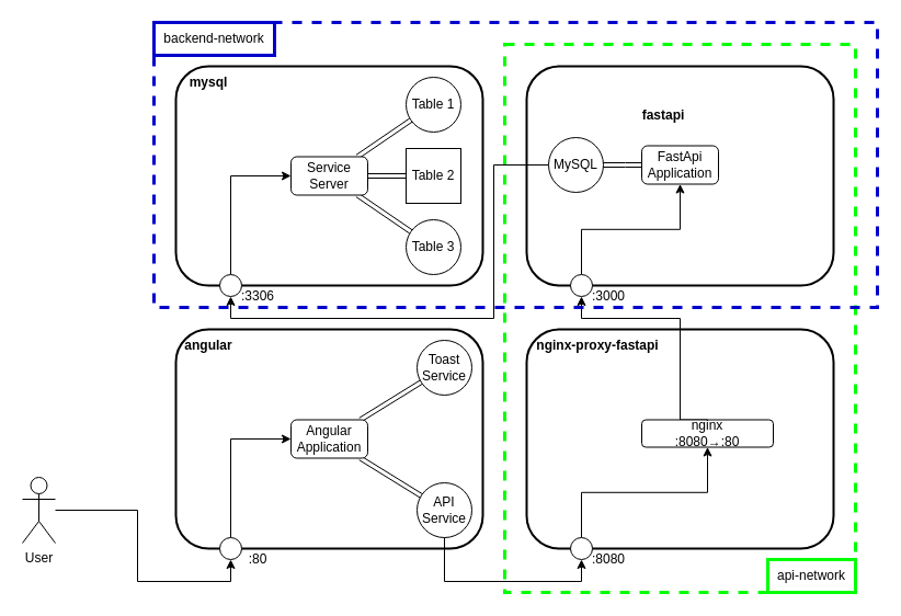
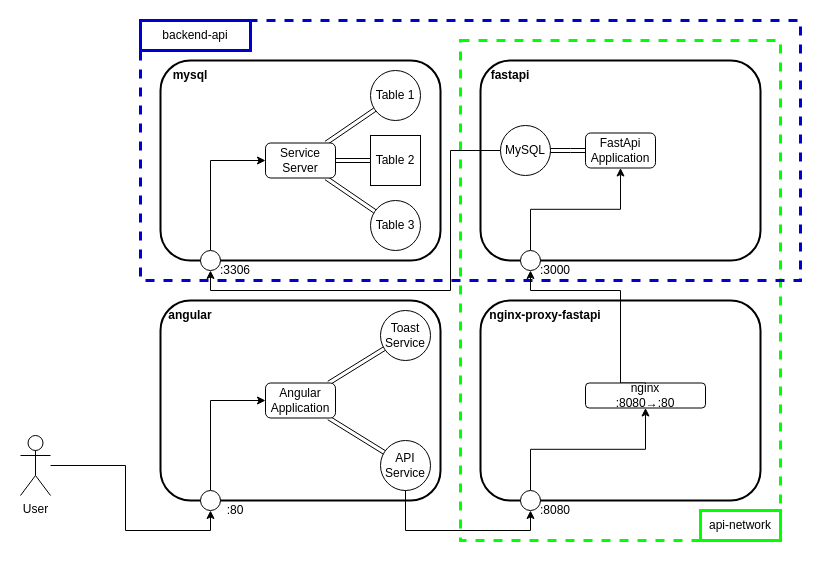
  <mxCell id="0" />
  <mxCell id="1" parent="0" />
  <mxCell id="2" value="" style="rounded=0;whiteSpace=wrap;html=1;fillColor=none;dashed=1;strokeColor=#00FF00;strokeWidth=3;" vertex="1" parent="1"><mxGeometry x="460" y="40" width="320" height="500" as="geometry" /></mxCell>
  <mxCell id="3" value="" style="rounded=0;whiteSpace=wrap;html=1;fillColor=none;dashed=1;strokeColor=#0000CC;strokeWidth=3;" vertex="1" parent="1"><mxGeometry x="140" y="20" width="660" height="260" as="geometry" /></mxCell>
  <mxCell id="4" value="api-network" style="text;html=1;strokeColor=#00FF00;fillColor=none;align=center;verticalAlign=middle;whiteSpace=wrap;rounded=0;strokeWidth=3;" vertex="1" parent="1"><mxGeometry x="700" y="510" width="80" height="30" as="geometry" /></mxCell>
- <mxCell id="5" value="backend-network" style="text;html=1;strokeColor=#0000CC;fillColor=none;align=center;verticalAlign=middle;whiteSpace=wrap;rounded=0;strokeWidth=3;" vertex="1" parent="1"><mxGeometry x="140" y="20" width="110" height="30" as="geometry" /></mxCell>
+ <mxCell id="5" value="backend-api" style="text;html=1;strokeColor=#0000CC;fillColor=none;align=center;verticalAlign=middle;whiteSpace=wrap;rounded=0;strokeWidth=3;" vertex="1" parent="1"><mxGeometry x="140" y="20" width="110" height="30" as="geometry" /></mxCell>
  <mxCell id="6" style="edgeStyle=orthogonalEdgeStyle;rounded=0;orthogonalLoop=1;jettySize=auto;html=1;entryX=0.5;entryY=1;entryDx=0;entryDy=0;fontFamily=Helvetica;startArrow=none;startFill=0;endArrow=classic;endFill=1;" edge="1" parent="1" source="7" target="26"><mxGeometry relative="1" as="geometry" /></mxCell>
  <mxCell id="7" value="User" style="shape=umlActor;verticalLabelPosition=bottom;verticalAlign=top;html=1;outlineConnect=0;fillColor=none;" vertex="1" parent="1"><mxGeometry x="20" y="435" width="30" height="60" as="geometry" /></mxCell>
  <mxCell id="8" value="" style="rounded=1;whiteSpace=wrap;html=1;fillColor=none;strokeWidth=2;" vertex="1" parent="1"><mxGeometry x="160" y="60" width="280" height="200" as="geometry" /></mxCell>
  <mxCell id="9" value="mysql" style="text;html=1;strokeColor=none;fillColor=none;align=center;verticalAlign=middle;whiteSpace=wrap;rounded=0;fontStyle=1" vertex="1" parent="1"><mxGeometry x="160" y="60" width="60" height="30" as="geometry" /></mxCell>
  <mxCell id="10" value="" style="rounded=1;whiteSpace=wrap;html=1;fillColor=none;strokeWidth=2;" vertex="1" parent="1"><mxGeometry x="480" y="60" width="280" height="200" as="geometry" /></mxCell>
- <mxCell id="11" value="fastapi" style="text;html=1;strokeColor=none;fillColor=none;align=center;verticalAlign=middle;whiteSpace=wrap;rounded=0;fontStyle=1" vertex="1" parent="1"><mxGeometry x="575" y="90" width="60" height="30" as="geometry" /></mxCell>
+ <mxCell id="11" value="fastapi" style="text;html=1;strokeColor=none;fillColor=none;align=center;verticalAlign=middle;whiteSpace=wrap;rounded=0;fontStyle=1" vertex="1" parent="1"><mxGeometry x="480" y="60" width="60" height="30" as="geometry" /></mxCell>
  <mxCell id="12" value="" style="rounded=1;whiteSpace=wrap;html=1;fillColor=none;strokeWidth=2;" vertex="1" parent="1"><mxGeometry x="480" y="300" width="280" height="200" as="geometry" /></mxCell>
  <mxCell id="13" value="nginx-proxy-fastapi" style="text;html=1;strokeColor=none;fillColor=none;align=center;verticalAlign=middle;whiteSpace=wrap;rounded=0;fontStyle=1" vertex="1" parent="1"><mxGeometry x="480" y="300" width="130" height="30" as="geometry" /></mxCell>
  <mxCell id="14" value="" style="rounded=1;whiteSpace=wrap;html=1;fillColor=none;strokeWidth=2;" vertex="1" parent="1"><mxGeometry x="160" y="300" width="280" height="200" as="geometry" /></mxCell>
  <mxCell id="15" value="angular" style="text;html=1;strokeColor=none;fillColor=none;align=center;verticalAlign=middle;whiteSpace=wrap;rounded=0;fontStyle=1" vertex="1" parent="1"><mxGeometry x="160" y="300" width="60" height="30" as="geometry" /></mxCell>
  <mxCell id="16" style="edgeStyle=orthogonalEdgeStyle;rounded=0;orthogonalLoop=1;jettySize=auto;html=1;exitX=0.5;exitY=0;exitDx=0;exitDy=0;entryX=0.5;entryY=1;entryDx=0;entryDy=0;startArrow=none;startFill=0;" edge="1" parent="1" source="34" target="23"><mxGeometry relative="1" as="geometry"><mxPoint x="635" y="375" as="sourcePoint" /><Array as="points"><mxPoint x="620" y="290" /><mxPoint x="530" y="290" /></Array></mxGeometry></mxCell>
  <mxCell id="17" style="edgeStyle=orthogonalEdgeStyle;rounded=0;orthogonalLoop=1;jettySize=auto;html=1;exitX=0.5;exitY=1;exitDx=0;exitDy=0;entryX=0.5;entryY=1;entryDx=0;entryDy=0;startArrow=none;startFill=0;" edge="1" parent="1" source="18" target="20"><mxGeometry relative="1" as="geometry" /></mxCell>
  <mxCell id="18" value="API&lt;br&gt;Service" style="ellipse;whiteSpace=wrap;html=1;fillColor=none;" vertex="1" parent="1"><mxGeometry x="380" y="440" width="50" height="50" as="geometry" /></mxCell>
  <mxCell id="19" style="edgeStyle=orthogonalEdgeStyle;rounded=0;orthogonalLoop=1;jettySize=auto;html=1;exitX=0.5;exitY=0;exitDx=0;exitDy=0;entryX=0.5;entryY=1;entryDx=0;entryDy=0;startArrow=none;startFill=0;" edge="1" parent="1" source="20" target="34"><mxGeometry relative="1" as="geometry"><mxPoint x="635" y="425" as="targetPoint" /></mxGeometry></mxCell>
  <mxCell id="20" value="" style="ellipse;whiteSpace=wrap;html=1;fillColor=default;" vertex="1" parent="1"><mxGeometry x="520" y="490" width="20" height="20" as="geometry" /></mxCell>
  <mxCell id="21" value=":8080" style="text;html=1;strokeColor=none;fillColor=none;align=center;verticalAlign=middle;whiteSpace=wrap;rounded=0;" vertex="1" parent="1"><mxGeometry x="540" y="500" width="30" height="20" as="geometry" /></mxCell>
  <mxCell id="22" style="edgeStyle=orthogonalEdgeStyle;rounded=0;orthogonalLoop=1;jettySize=auto;html=1;exitX=0.5;exitY=0;exitDx=0;exitDy=0;entryX=0.5;entryY=1;entryDx=0;entryDy=0;fontFamily=Helvetica;startArrow=none;startFill=0;endArrow=classic;endFill=1;" edge="1" parent="1" source="23" target="37"><mxGeometry relative="1" as="geometry" /></mxCell>
  <mxCell id="23" value="" style="ellipse;whiteSpace=wrap;html=1;fillColor=default;" vertex="1" parent="1"><mxGeometry x="520" y="250" width="20" height="20" as="geometry" /></mxCell>
  <mxCell id="24" value=":3000" style="text;html=1;strokeColor=none;fillColor=none;align=center;verticalAlign=middle;whiteSpace=wrap;rounded=0;" vertex="1" parent="1"><mxGeometry x="540" y="260" width="30" height="20" as="geometry" /></mxCell>
  <mxCell id="25" style="edgeStyle=orthogonalEdgeStyle;rounded=0;orthogonalLoop=1;jettySize=auto;html=1;exitX=0.5;exitY=0;exitDx=0;exitDy=0;entryX=0;entryY=0.5;entryDx=0;entryDy=0;" edge="1" parent="1" source="26" target="33"><mxGeometry relative="1" as="geometry"><mxPoint x="262.5" y="400" as="targetPoint" /></mxGeometry></mxCell>
  <mxCell id="26" value="" style="ellipse;whiteSpace=wrap;html=1;fillColor=default;" vertex="1" parent="1"><mxGeometry x="200" y="490" width="20" height="20" as="geometry" /></mxCell>
  <mxCell id="27" style="edgeStyle=orthogonalEdgeStyle;rounded=0;orthogonalLoop=1;jettySize=auto;html=1;exitX=0.5;exitY=0;exitDx=0;exitDy=0;entryX=0;entryY=0.5;entryDx=0;entryDy=0;fontFamily=Helvetica;startArrow=none;startFill=0;endArrow=classic;endFill=1;" edge="1" parent="1" source="28" target="43"><mxGeometry relative="1" as="geometry" /></mxCell>
  <mxCell id="28" value="" style="ellipse;whiteSpace=wrap;html=1;fillColor=default;" vertex="1" parent="1"><mxGeometry x="200" y="250" width="20" height="20" as="geometry" /></mxCell>
  <mxCell id="29" value=":3306" style="text;html=1;strokeColor=none;fillColor=none;align=center;verticalAlign=middle;whiteSpace=wrap;rounded=0;" vertex="1" parent="1"><mxGeometry x="220" y="260" width="30" height="20" as="geometry" /></mxCell>
  <mxCell id="30" value=":80" style="text;html=1;strokeColor=none;fillColor=none;align=center;verticalAlign=middle;whiteSpace=wrap;rounded=0;" vertex="1" parent="1"><mxGeometry x="220" y="500" width="30" height="20" as="geometry" /></mxCell>
  <mxCell id="31" style="rounded=0;orthogonalLoop=1;jettySize=auto;html=1;startArrow=none;startFill=0;endArrow=none;endFill=0;shape=link;" edge="1" parent="1" source="33" target="18"><mxGeometry relative="1" as="geometry"><mxPoint x="337.5" y="400" as="sourcePoint" /></mxGeometry></mxCell>
  <mxCell id="32" style="edgeStyle=none;shape=link;rounded=0;orthogonalLoop=1;jettySize=auto;html=1;fontFamily=Helvetica;startArrow=none;startFill=0;endArrow=none;endFill=0;" edge="1" parent="1" source="33" target="35"><mxGeometry relative="1" as="geometry" /></mxCell>
  <mxCell id="33" value="Angular Application" style="rounded=1;whiteSpace=wrap;html=1;fontFamily=Helvetica;fillColor=default;" vertex="1" parent="1"><mxGeometry x="265" y="382.5" width="70" height="35" as="geometry" /></mxCell>
  <mxCell id="34" value="nginx&lt;br style=&quot;border-color: var(--border-color);&quot;&gt;:8080&lt;span style=&quot;border-color: var(--border-color);&quot; lang=&quot;en&quot; class=&quot;ILfuVd&quot;&gt;→:80&lt;/span&gt;" style="rounded=1;whiteSpace=wrap;html=1;fontFamily=Helvetica;fillColor=default;" vertex="1" parent="1"><mxGeometry x="585" y="382.5" width="120" height="25" as="geometry" /></mxCell>
  <mxCell id="35" value="Toast&lt;br&gt;Service" style="ellipse;whiteSpace=wrap;html=1;fillColor=none;" vertex="1" parent="1"><mxGeometry x="380" y="310" width="50" height="50" as="geometry" /></mxCell>
  <mxCell id="36" style="edgeStyle=orthogonalEdgeStyle;rounded=0;orthogonalLoop=1;jettySize=auto;html=1;exitX=0;exitY=0.5;exitDx=0;exitDy=0;fontFamily=Helvetica;startArrow=none;startFill=0;endArrow=none;endFill=0;shape=link;" edge="1" parent="1" source="37" target="39"><mxGeometry relative="1" as="geometry" /></mxCell>
  <mxCell id="37" value="FastApi Application" style="rounded=1;whiteSpace=wrap;html=1;fontFamily=Helvetica;fillColor=default;" vertex="1" parent="1"><mxGeometry x="585" y="132.5" width="70" height="35" as="geometry" /></mxCell>
  <mxCell id="38" style="edgeStyle=orthogonalEdgeStyle;rounded=0;orthogonalLoop=1;jettySize=auto;html=1;exitX=0;exitY=0.5;exitDx=0;exitDy=0;entryX=0.5;entryY=1;entryDx=0;entryDy=0;fontFamily=Helvetica;startArrow=none;startFill=0;endArrow=classic;endFill=1;" edge="1" parent="1" source="39" target="28"><mxGeometry relative="1" as="geometry"><Array as="points"><mxPoint x="450" y="150" /><mxPoint x="450" y="290" /><mxPoint x="210" y="290" /></Array></mxGeometry></mxCell>
  <mxCell id="39" value="MySQL" style="ellipse;whiteSpace=wrap;html=1;fillColor=none;" vertex="1" parent="1"><mxGeometry x="500" y="125" width="50" height="50" as="geometry" /></mxCell>
  <mxCell id="40" style="rounded=0;orthogonalLoop=1;jettySize=auto;html=1;fontFamily=Helvetica;startArrow=none;startFill=0;endArrow=classic;endFill=1;shape=link;" edge="1" parent="1" source="43" target="44"><mxGeometry relative="1" as="geometry" /></mxCell>
  <mxCell id="41" style="rounded=0;orthogonalLoop=1;jettySize=auto;html=1;fontFamily=Helvetica;startArrow=none;startFill=0;endArrow=classic;endFill=1;shape=link;" edge="1" parent="1" source="43" target="46"><mxGeometry relative="1" as="geometry" /></mxCell>
  <mxCell id="42" style="rounded=0;orthogonalLoop=1;jettySize=auto;html=1;fontFamily=Helvetica;startArrow=none;startFill=0;endArrow=classic;endFill=1;shape=link;" edge="1" parent="1" source="43" target="45"><mxGeometry relative="1" as="geometry" /></mxCell>
  <mxCell id="43" value="Service Server" style="rounded=1;whiteSpace=wrap;html=1;fontFamily=Helvetica;fillColor=default;" vertex="1" parent="1"><mxGeometry x="265" y="142.5" width="70" height="35" as="geometry" /></mxCell>
  <mxCell id="44" value="Table 1" style="ellipse;whiteSpace=wrap;html=1;aspect=fixed;fontFamily=Helvetica;fillColor=default;" vertex="1" parent="1"><mxGeometry x="370" y="70" width="50" height="50" as="geometry" /></mxCell>
  <mxCell id="45" value="Table 3" style="ellipse;whiteSpace=wrap;html=1;aspect=fixed;fontFamily=Helvetica;fillColor=default;" vertex="1" parent="1"><mxGeometry x="370" y="200" width="50" height="50" as="geometry" /></mxCell>
  <mxCell id="46" value="Table 2" style="whiteSpace=wrap;html=1;aspect=fixed;fontFamily=Helvetica;fillColor=default;rounded=0;" vertex="1" parent="1"><mxGeometry x="370" y="135" width="50" height="50" as="geometry" /></mxCell>
